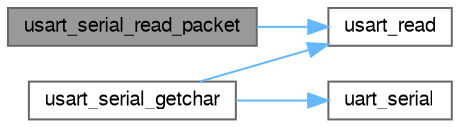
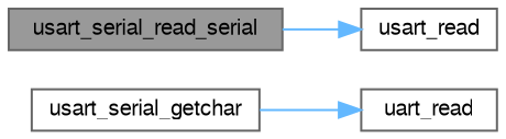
  digraph {
    rankdir=LR
    node [color=grey40 fillcolor=white fontname=FreeSans fontsize=10 shape=box style=filled]
    edge [color=steelblue1 fontname=FreeSans fontsize=10 labelfontname=FreeSans labelfontsize=10 style=solid]
-   n1 [color=gray40 fillcolor=grey60 fontcolor=black height=0.2 label=usart_serial_read_packet width=0.4]
+   n1 [color=gray40 fillcolor=grey60 fontcolor=black height=0.2 label=usart_serial_read_serial width=0.4]
    n2 [height=0.2 label=usart_read width=0.4]
    n3 [height=0.2 label=usart_serial_getchar width=0.4]
-   n4 [height=0.2 label=uart_serial width=0.4]
+   n4 [height=0.2 label=uart_read width=0.4]
    n1 -> n2
-   n3 -> n2
    n3 -> n4
  }
